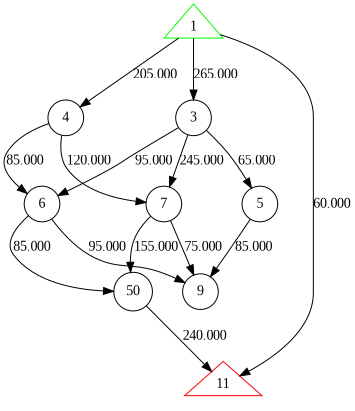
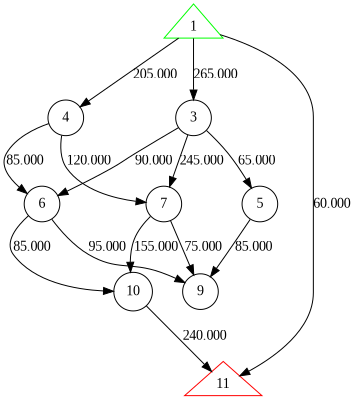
  digraph {
    fontname="Liberation Serif"
    node [fontname="Liberation Serif" shape=circle]
    edge [fontname="Liberation Serif"]
    1 [color=green shape=triangle]
    3
    4
    11 [color=red shape=triangle]
    5
    6
    7
    9
-   10 [label=50]
+   10
    1 -> 3 [label=265.000]
    1 -> 4 [label=205.000]
    1 -> 11 [label=60.000]
    3 -> 5 [label=65.000]
-   3 -> 6 [label=95.000]
+   3 -> 6 [label=90.000]
    3 -> 7 [label=245.000]
    4 -> 6 [label=85.000]
    4 -> 7 [label=120.000]
    5 -> 9 [label=85.000]
    6 -> 9 [label=95.000]
    6 -> 10 [label=85.000]
    7 -> 9 [label=75.000]
    7 -> 10 [label=155.000]
    10 -> 11 [label=240.000]
  }
